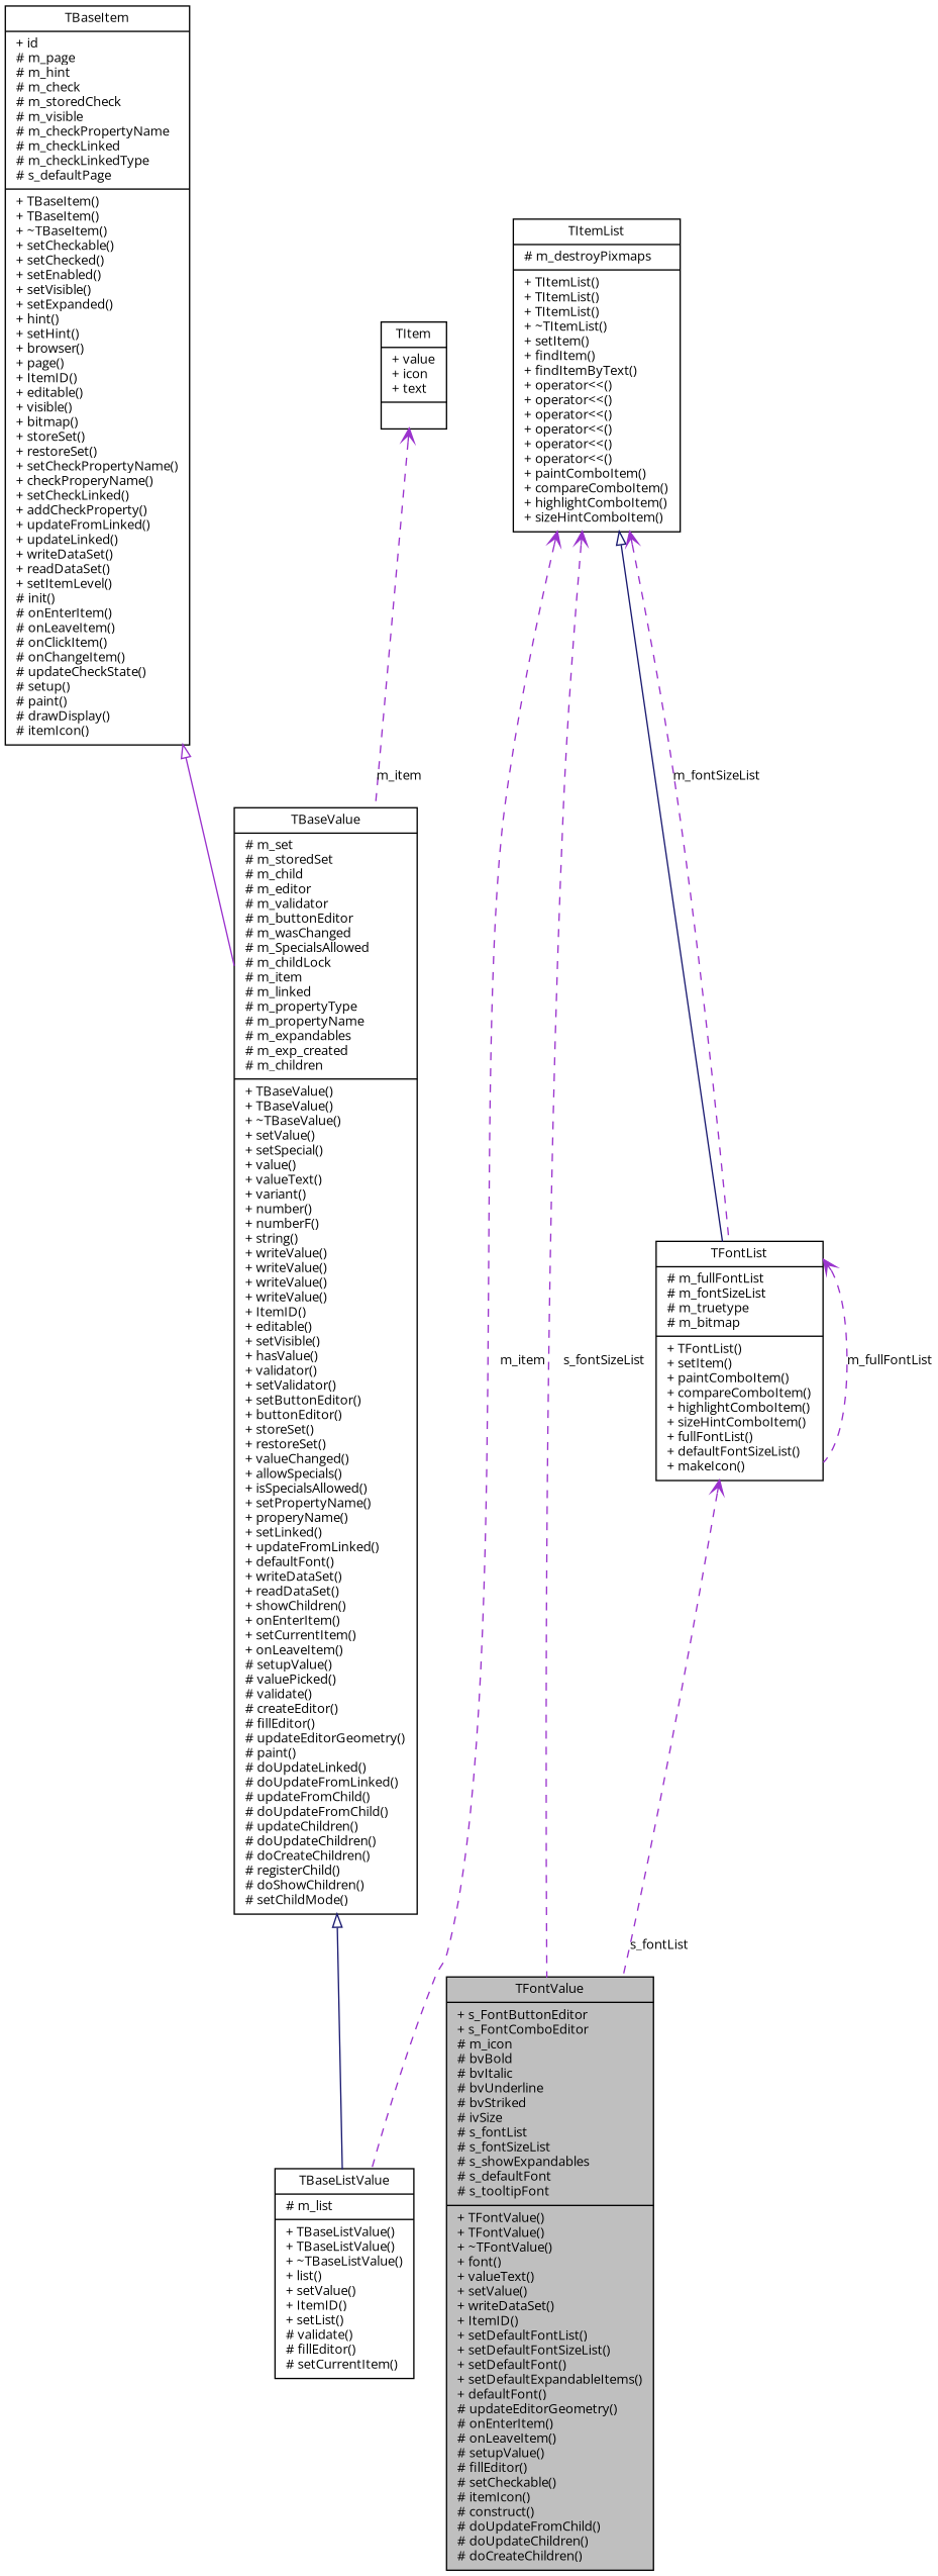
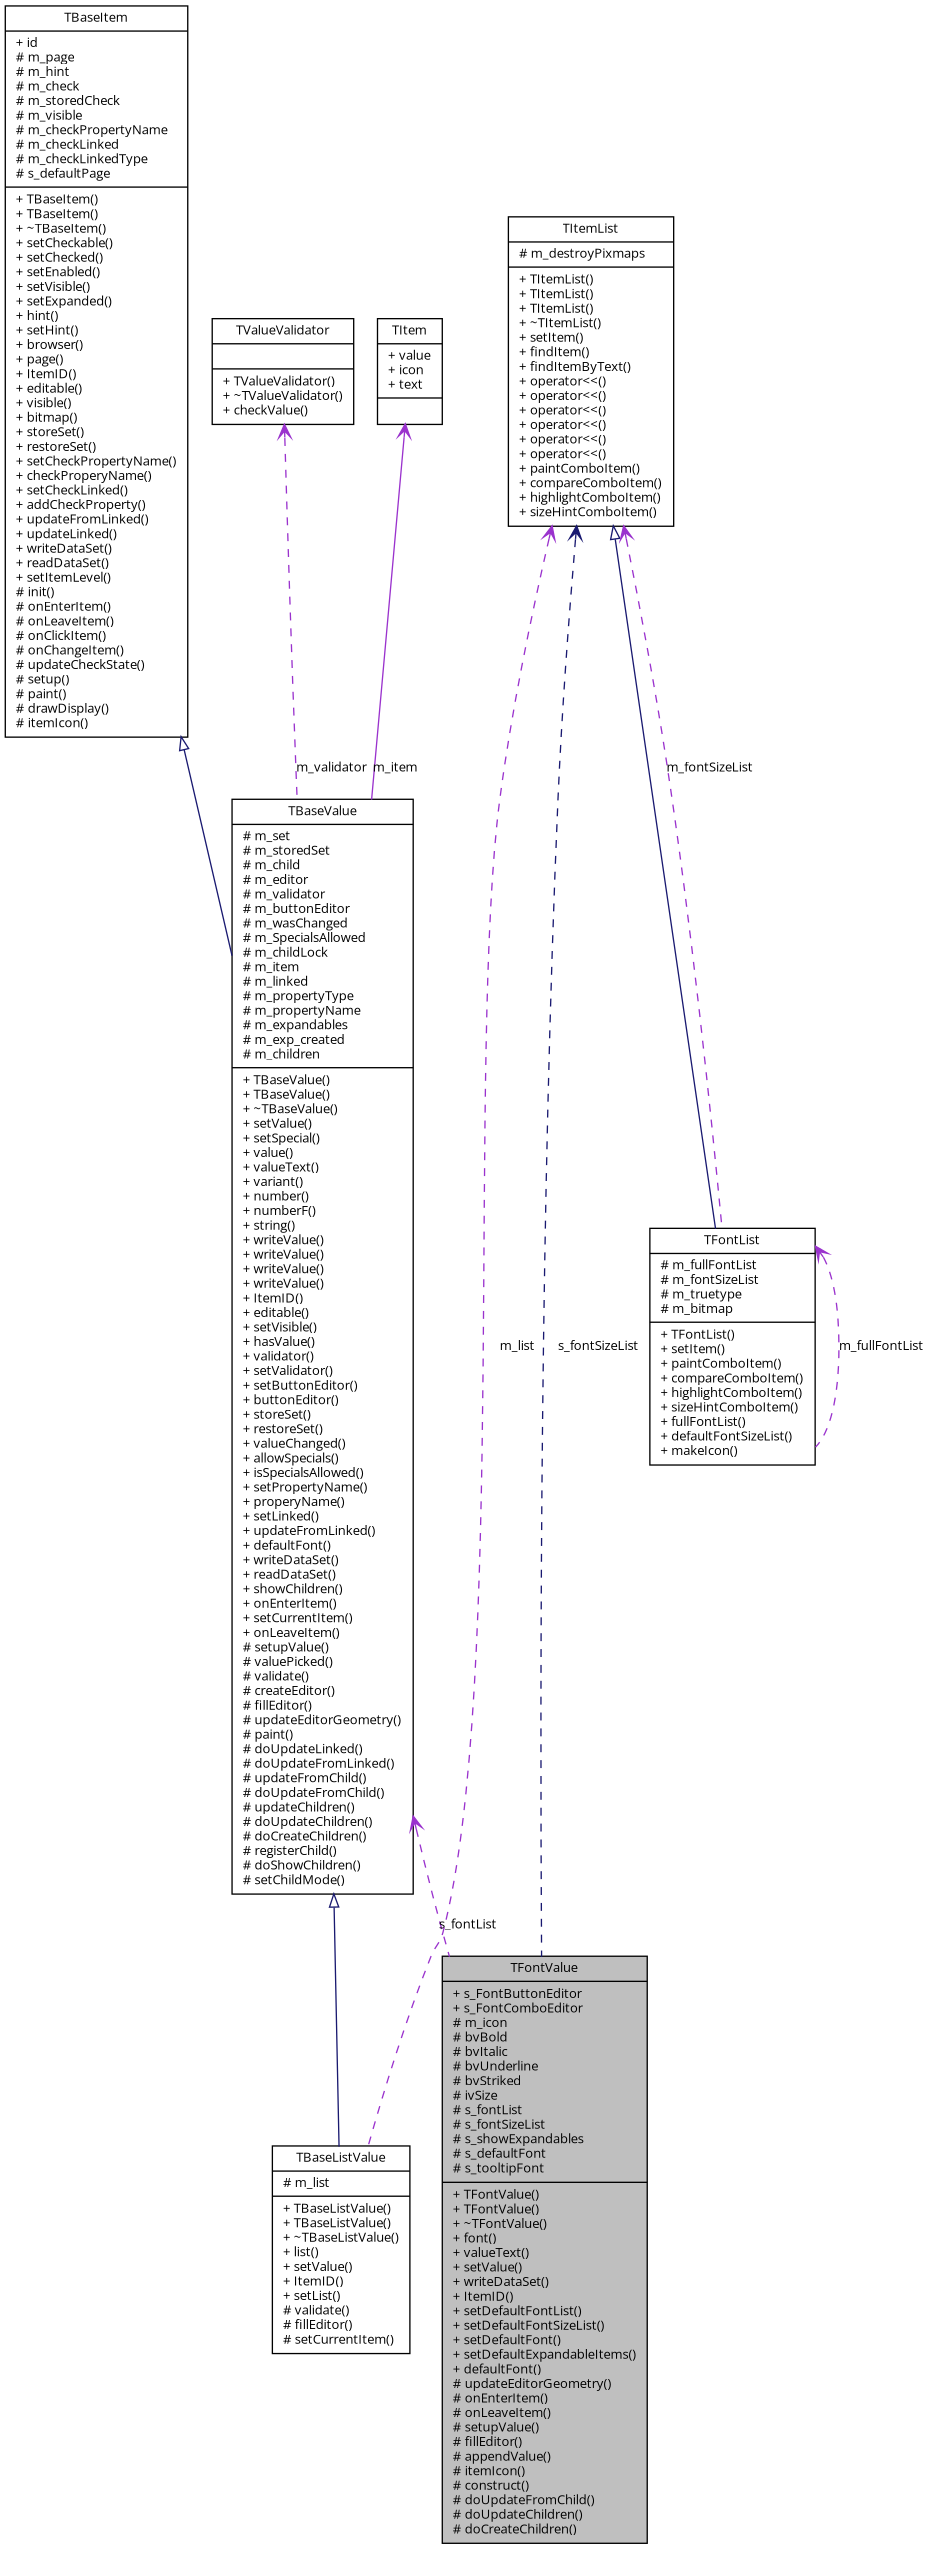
  digraph {
    fontname="Open Sans"
    node [color=black fillcolor=white fontname="Open Sans" fontsize=10 shape=record style=filled]
    edge [arrowtail=open color=darkorchid3 dir=back fontname="Open Sans" fontsize=10 labelfontname="FreeSans.ttf" labelfontsize=10 style=dashed]
-   n1 [fillcolor=grey75 fontcolor=black height=0.2 label="{TFontValue\n|+ s_FontButtonEditor\l+ s_FontComboEditor\l# m_icon\l# bvBold\l# bvItalic\l# bvUnderline\l# bvStriked\l# ivSize\l# s_fontList\l# s_fontSizeList\l# s_showExpandables\l# s_defaultFont\l# s_tooltipFont\l|+ TFontValue()\l+ TFontValue()\l+ ~TFontValue()\l+ font()\l+ valueText()\l+ setValue()\l+ writeDataSet()\l+ ItemID()\l+ setDefaultFontList()\l+ setDefaultFontSizeList()\l+ setDefaultFont()\l+ setDefaultExpandableItems()\l+ defaultFont()\l# updateEditorGeometry()\l# onEnterItem()\l# onLeaveItem()\l# setupValue()\l# fillEditor()\l# setCheckable()\l# itemIcon()\l# construct()\l# doUpdateFromChild()\l# doUpdateChildren()\l# doCreateChildren()\l}" width=0.4]
+   n1 [fillcolor=grey75 fontcolor=black height=0.2 label="{TFontValue\n|+ s_FontButtonEditor\l+ s_FontComboEditor\l# m_icon\l# bvBold\l# bvItalic\l# bvUnderline\l# bvStriked\l# ivSize\l# s_fontList\l# s_fontSizeList\l# s_showExpandables\l# s_defaultFont\l# s_tooltipFont\l|+ TFontValue()\l+ TFontValue()\l+ ~TFontValue()\l+ font()\l+ valueText()\l+ setValue()\l+ writeDataSet()\l+ ItemID()\l+ setDefaultFontList()\l+ setDefaultFontSizeList()\l+ setDefaultFont()\l+ setDefaultExpandableItems()\l+ defaultFont()\l# updateEditorGeometry()\l# onEnterItem()\l# onLeaveItem()\l# setupValue()\l# fillEditor()\l# appendValue()\l# itemIcon()\l# construct()\l# doUpdateFromChild()\l# doUpdateChildren()\l# doCreateChildren()\l}" width=0.4]
    n2 [height=0.2 label="{TBaseListValue\n|# m_list\l|+ TBaseListValue()\l+ TBaseListValue()\l+ ~TBaseListValue()\l+ list()\l+ setValue()\l+ ItemID()\l+ setList()\l# validate()\l# fillEditor()\l# setCurrentItem()\l}" width=0.4]
    n3 [height=0.2 label="{TBaseValue\n|# m_set\l# m_storedSet\l# m_child\l# m_editor\l# m_validator\l# m_buttonEditor\l# m_wasChanged\l# m_SpecialsAllowed\l# m_childLock\l# m_item\l# m_linked\l# m_propertyType\l# m_propertyName\l# m_expandables\l# m_exp_created\l# m_children\l|+ TBaseValue()\l+ TBaseValue()\l+ ~TBaseValue()\l+ setValue()\l+ setSpecial()\l+ value()\l+ valueText()\l+ variant()\l+ number()\l+ numberF()\l+ string()\l+ writeValue()\l+ writeValue()\l+ writeValue()\l+ writeValue()\l+ ItemID()\l+ editable()\l+ setVisible()\l+ hasValue()\l+ validator()\l+ setValidator()\l+ setButtonEditor()\l+ buttonEditor()\l+ storeSet()\l+ restoreSet()\l+ valueChanged()\l+ allowSpecials()\l+ isSpecialsAllowed()\l+ setPropertyName()\l+ properyName()\l+ setLinked()\l+ updateFromLinked()\l+ defaultFont()\l+ writeDataSet()\l+ readDataSet()\l+ showChildren()\l+ onEnterItem()\l+ setCurrentItem()\l+ onLeaveItem()\l# setupValue()\l# valuePicked()\l# validate()\l# createEditor()\l# fillEditor()\l# updateEditorGeometry()\l# paint()\l# doUpdateLinked()\l# doUpdateFromLinked()\l# updateFromChild()\l# doUpdateFromChild()\l# updateChildren()\l# doUpdateChildren()\l# doCreateChildren()\l# registerChild()\l# doShowChildren()\l# setChildMode()\l}" width=0.4]
    n4 [height=0.2 label="{TBaseItem\n|+ id\l# m_page\l# m_hint\l# m_check\l# m_storedCheck\l# m_visible\l# m_checkPropertyName\l# m_checkLinked\l# m_checkLinkedType\l# s_defaultPage\l|+ TBaseItem()\l+ TBaseItem()\l+ ~TBaseItem()\l+ setCheckable()\l+ setChecked()\l+ setEnabled()\l+ setVisible()\l+ setExpanded()\l+ hint()\l+ setHint()\l+ browser()\l+ page()\l+ ItemID()\l+ editable()\l+ visible()\l+ bitmap()\l+ storeSet()\l+ restoreSet()\l+ setCheckPropertyName()\l+ checkProperyName()\l+ setCheckLinked()\l+ addCheckProperty()\l+ updateFromLinked()\l+ updateLinked()\l+ writeDataSet()\l+ readDataSet()\l+ setItemLevel()\l# init()\l# onEnterItem()\l# onLeaveItem()\l# onClickItem()\l# onChangeItem()\l# updateCheckState()\l# setup()\l# paint()\l# drawDisplay()\l# itemIcon()\l}" width=0.4]
+   n5 [height=0.2 label="{TValueValidator\n||+ TValueValidator()\l+ ~TValueValidator()\l+ checkValue()\l}" width=0.4]
    n6 [height=0.2 label="{TItem\n|+ value\l+ icon\l+ text\l|}" width=0.4]
    n7 [height=0.2 label="{TItemList\n|# m_destroyPixmaps\l|+ TItemList()\l+ TItemList()\l+ TItemList()\l+ ~TItemList()\l+ setItem()\l+ findItem()\l+ findItemByText()\l+ operator\<\<()\l+ operator\<\<()\l+ operator\<\<()\l+ operator\<\<()\l+ operator\<\<()\l+ operator\<\<()\l+ paintComboItem()\l+ compareComboItem()\l+ highlightComboItem()\l+ sizeHintComboItem()\l}" width=0.4]
    n8 [height=0.2 label="{TFontList\n|# m_fullFontList\l# m_fontSizeList\l# m_truetype\l# m_bitmap\l|+ TFontList()\l+ setItem()\l+ paintComboItem()\l+ compareComboItem()\l+ highlightComboItem()\l+ sizeHintComboItem()\l+ fullFontList()\l+ defaultFontSizeList()\l+ makeIcon()\l}" width=0.4]
    n3 -> n2 [arrowtail=empty color=midnightblue style=solid]
-   n4 -> n3 [arrowtail=empty style=solid]
-   n6 -> n3 [label=m_item]
-   n7 -> n1 [label=s_fontSizeList]
-   n7 -> n2 [label=m_item]
+   n4 -> n3 [arrowtail=empty color=midnightblue style=solid]
+   n5 -> n3 [label=m_validator]
+   n6 -> n3 [label=m_item style=solid]
+   n7 -> n1 [color=midnightblue label=s_fontSizeList]
+   n7 -> n2 [label=m_list]
    n7 -> n8 [arrowtail=empty color=midnightblue style=solid]
    n7 -> n8 [label=m_fontSizeList]
-   n8 -> n1 [label=s_fontList]
+   n3 -> n1 [label=s_fontList]
    n8 -> n8 [label=m_fullFontList]
  }
